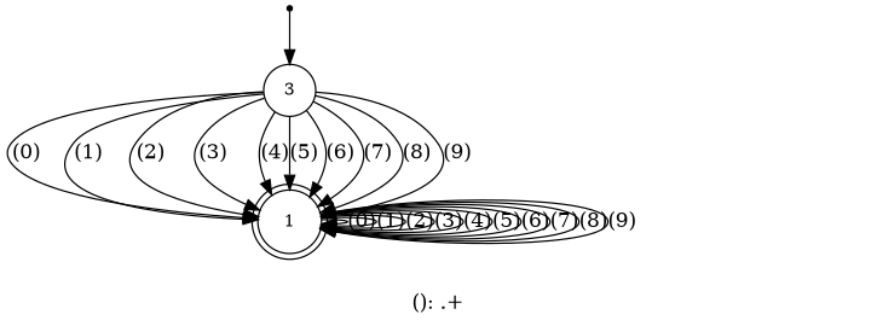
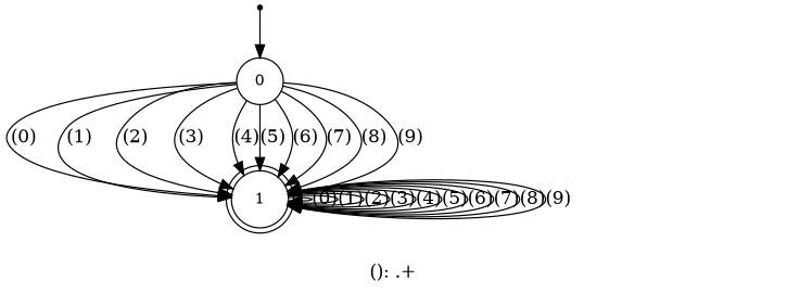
  digraph {
    label="(): .+"
    rankdir=TB
    node [fontsize=12]
-   n1 [label=3 shape=circle]
+   n1 [label=0 shape=circle]
    n2 [label=1 shape=doublecircle]
    n3 [label=1 shape=point]
    n1 -> n2 [label="(0)"]
    n1 -> n2 [label="(1)"]
    n1 -> n2 [label="(2)"]
    n1 -> n2 [label="(3)"]
    n1 -> n2 [label="(4)"]
    n1 -> n2 [label="(5)"]
    n1 -> n2 [label="(6)"]
    n1 -> n2 [label="(7)"]
    n1 -> n2 [label="(8)"]
    n1 -> n2 [label="(9)"]
    n2 -> n2 [label="(0)"]
    n2 -> n2 [label="(1)"]
    n2 -> n2 [label="(2)"]
    n2 -> n2 [label="(3)"]
    n2 -> n2 [label="(4)"]
    n2 -> n2 [label="(5)"]
    n2 -> n2 [label="(6)"]
    n2 -> n2 [label="(7)"]
    n2 -> n2 [label="(8)"]
    n2 -> n2 [label="(9)"]
    n3 -> n1
  }
